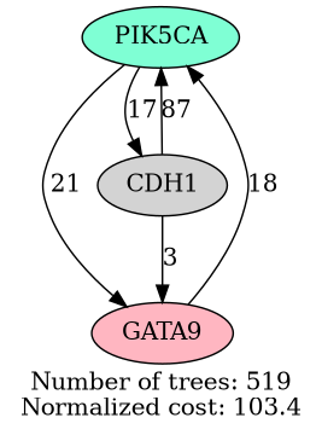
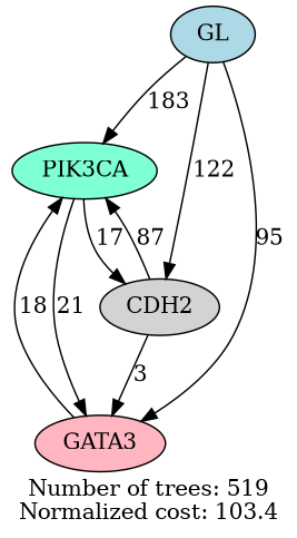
  digraph {
    label="Number of trees: 519\nNormalized cost: 103.4"
    node [style=filled]
-   n1 [fillcolor=aquamarine label=PIK5CA]
-   n2 [fillcolor=lightpink label=GATA9]
-   n3 [fillcolor=lightgrey label=CDH1]
+   n1 [fillcolor=aquamarine label=PIK3CA]
+   n2 [fillcolor=lightpink label=GATA3]
+   n3 [fillcolor=lightgrey label=CDH2]
+   n4 [fillcolor=lightblue label=GL]
    n1 -> n2 [label=21]
    n1 -> n3 [label=17]
    n2 -> n1 [label=18]
    n3 -> n1 [label=87]
    n3 -> n2 [label=3]
+   n4 -> n1 [label=183]
+   n4 -> n2 [label=95]
+   n4 -> n3 [label=122]
  }
